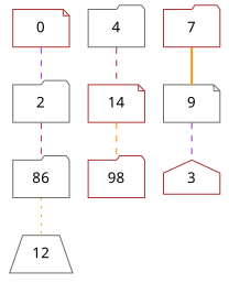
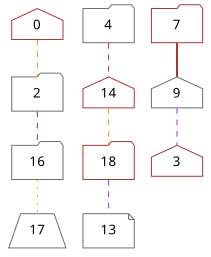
  graph {
    fontname="Noto Sans"
    node [color=gray40 fontname="Noto Sans" shape=folder]
    edge [arrowhead=normal arrowtail=inv color=purple fontname="Noto Sans" style=dashed]
-   0 [color=brown shape=note]
+   0 [color=brown shape=house]
    2
-   16 [label=86]
-   17 [shape=trapezium label=12]
-   14 [color=brown shape=note]
+   16
+   17 [shape=trapezium]
+   14 [color=brown shape=house]
    4
-   18 [color=brown label=98]
+   18 [color=brown]
+   13 [shape=note]
    7 [color=brown]
-   9 [shape=note]
+   9 [shape=house]
    3 [color=brown shape=house]
-   0 -- 2
+   0 -- 2 [color=darkorange]
    2 -- 16 [color=brown]
    16 -- 17 [color=darkorange style=dotted]
    14 -- 18 [color=darkorange]
    4 -- 14 [color=brown]
-   7 -- 9 [color=darkorange style=bold]
+   18 -- 13
+   7 -- 9 [color=brown style=bold]
    9 -- 3
  }
